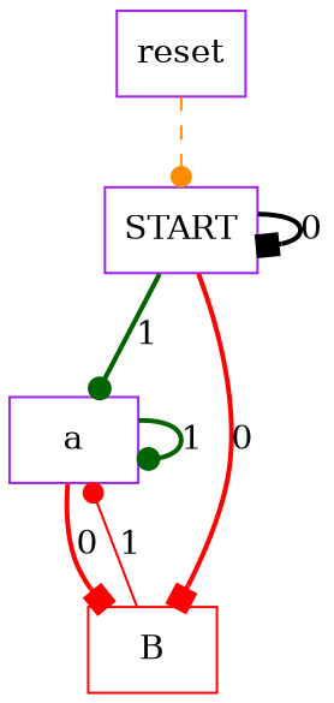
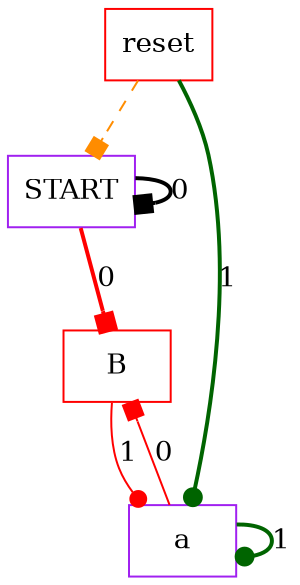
  digraph {
    node [color=purple shape=record]
    edge [arrowhead=dot color=red style=bold]
    START
-   reset
+   reset [color=red]
    a
    B [color=red]
    START -> START [arrowhead=box color=black label=0]
-   START -> a [color=darkgreen label=1]
+   reset -> a [color=darkgreen label=1]
    START -> B [arrowhead=box label=0]
-   reset -> START [color=darkorange style=dashed]
+   reset -> START [arrowhead=box color=darkorange style=dashed]
    a -> a [color=darkgreen label=1]
-   a -> B [arrowhead=box label=0]
+   a -> B [arrowhead=box label=0 style=solid]
    B -> a [label=1 style=solid]
  }
